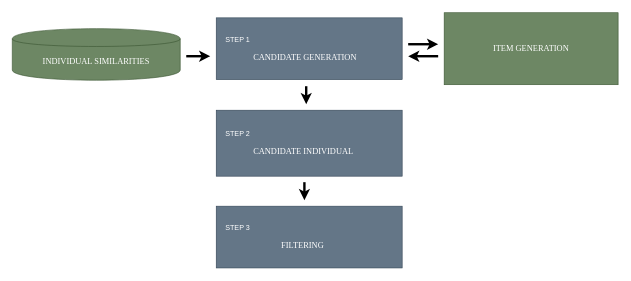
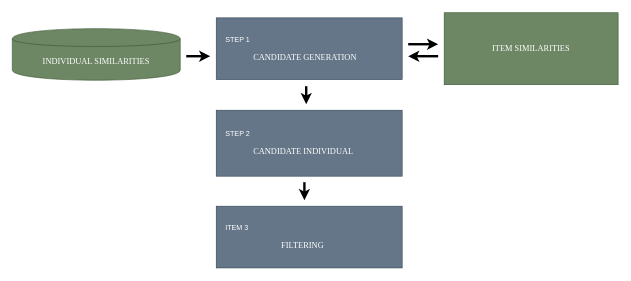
  <mxCell id="0" style=";html=1;" />
  <mxCell id="1" style=";html=1;" parent="0" />
  <mxCell id="2" value="&lt;font face=&quot;Comic Sans MS&quot; style=&quot;font-size: 14px&quot;&gt;INDIVIDUAL SIMILARITIES&lt;/font&gt;" style="shape=cylinder;whiteSpace=wrap;html=1;boundedLbl=1;backgroundOutline=1;fillColor=#6d8764;strokeColor=#3A5431;fontColor=#ffffff;" vertex="1" parent="1"><mxGeometry x="20" y="47" width="280" height="86" as="geometry" /></mxCell>
  <mxCell id="3" value="&amp;nbsp; &amp;nbsp; STEP 1&lt;br&gt;&lt;br&gt;&amp;nbsp; &amp;nbsp; &amp;nbsp; &amp;nbsp; &amp;nbsp; &amp;nbsp; &amp;nbsp; &amp;nbsp; &amp;nbsp; &lt;font face=&quot;Comic Sans MS&quot; style=&quot;font-size: 14px&quot;&gt;CANDIDATE GENERATION&lt;/font&gt;" style="rounded=0;whiteSpace=wrap;html=1;align=left;fillColor=#647687;strokeColor=#314354;fontColor=#ffffff;" vertex="1" parent="1"><mxGeometry x="360" y="29" width="310" height="103" as="geometry" /></mxCell>
  <mxCell id="4" value="&amp;nbsp; &amp;nbsp; STEP 2&lt;br&gt;&lt;br&gt;&amp;nbsp; &amp;nbsp; &amp;nbsp; &amp;nbsp; &amp;nbsp; &amp;nbsp; &amp;nbsp; &amp;nbsp; &amp;nbsp; &lt;font face=&quot;Comic Sans MS&quot; style=&quot;font-size: 14px&quot;&gt;CANDIDATE INDIVIDUAL&lt;/font&gt;" style="rounded=0;whiteSpace=wrap;html=1;align=left;fillColor=#647687;strokeColor=#314354;fontColor=#ffffff;" vertex="1" parent="1"><mxGeometry x="360" y="183" width="310" height="110" as="geometry" /></mxCell>
- <mxCell id="5" value="&amp;nbsp; &amp;nbsp; STEP 3&lt;br&gt;&lt;br&gt;&amp;nbsp; &amp;nbsp; &amp;nbsp; &amp;nbsp; &amp;nbsp; &amp;nbsp; &amp;nbsp; &amp;nbsp; &amp;nbsp; &amp;nbsp; &amp;nbsp; &amp;nbsp; &amp;nbsp; &amp;nbsp; &amp;nbsp; &amp;nbsp; &lt;font style=&quot;font-size: 14px&quot; face=&quot;Comic Sans MS&quot;&gt;FILTERING&lt;/font&gt;" style="rounded=0;whiteSpace=wrap;html=1;align=left;fillColor=#647687;strokeColor=#314354;fontColor=#ffffff;" vertex="1" parent="1"><mxGeometry x="360" y="343" width="310" height="103" as="geometry" /></mxCell>
- <mxCell id="6" value="&lt;font face=&quot;Comic Sans MS&quot; style=&quot;font-size: 14px&quot;&gt;ITEM GENERATION&lt;/font&gt;" style="rounded=0;whiteSpace=wrap;html=1;fillColor=#6d8764;strokeColor=#3A5431;fontColor=#ffffff;" vertex="1" parent="1"><mxGeometry x="740" y="20.5" width="290" height="120" as="geometry" /></mxCell>
+ <mxCell id="5" value="&amp;nbsp; &amp;nbsp; ITEM 3&lt;br&gt;&lt;br&gt;&amp;nbsp; &amp;nbsp; &amp;nbsp; &amp;nbsp; &amp;nbsp; &amp;nbsp; &amp;nbsp; &amp;nbsp; &amp;nbsp; &amp;nbsp; &amp;nbsp; &amp;nbsp; &amp;nbsp; &amp;nbsp; &amp;nbsp; &amp;nbsp; &lt;font style=&quot;font-size: 14px&quot; face=&quot;Comic Sans MS&quot;&gt;FILTERING&lt;/font&gt;" style="rounded=0;whiteSpace=wrap;html=1;align=left;fillColor=#647687;strokeColor=#314354;fontColor=#ffffff;" vertex="1" parent="1"><mxGeometry x="360" y="343" width="310" height="103" as="geometry" /></mxCell>
+ <mxCell id="6" value="&lt;font face=&quot;Comic Sans MS&quot; style=&quot;font-size: 14px&quot;&gt;ITEM SIMILARITIES&lt;/font&gt;" style="rounded=0;whiteSpace=wrap;html=1;fillColor=#6d8764;strokeColor=#3A5431;fontColor=#ffffff;" vertex="1" parent="1"><mxGeometry x="740" y="20.5" width="290" height="120" as="geometry" /></mxCell>
  <mxCell id="7" value="" style="endArrow=classic;html=1;strokeWidth=4;" edge="1" parent="1"><mxGeometry width="50" height="50" relative="1" as="geometry"><mxPoint x="680" y="73" as="sourcePoint" /><mxPoint x="730" y="73" as="targetPoint" /></mxGeometry></mxCell>
  <mxCell id="8" value="" style="endArrow=classic;html=1;strokeWidth=4;" edge="1" parent="1"><mxGeometry width="50" height="50" relative="1" as="geometry"><mxPoint x="730" y="93" as="sourcePoint" /><mxPoint x="680" y="93" as="targetPoint" /></mxGeometry></mxCell>
  <mxCell id="9" value="" style="endArrow=classic;html=1;strokeWidth=4;" edge="1" parent="1"><mxGeometry width="50" height="50" relative="1" as="geometry"><mxPoint x="310" y="93" as="sourcePoint" /><mxPoint x="350" y="93" as="targetPoint" /></mxGeometry></mxCell>
  <mxCell id="10" value="" style="endArrow=classic;html=1;strokeWidth=4;" edge="1" parent="1"><mxGeometry width="50" height="50" relative="1" as="geometry"><mxPoint x="510" y="143" as="sourcePoint" /><mxPoint x="510" y="173" as="targetPoint" /></mxGeometry></mxCell>
  <mxCell id="11" value="" style="endArrow=classic;html=1;strokeWidth=4;" edge="1" parent="1"><mxGeometry width="50" height="50" relative="1" as="geometry"><mxPoint x="507" y="303" as="sourcePoint" /><mxPoint x="507" y="333" as="targetPoint" /></mxGeometry></mxCell>
